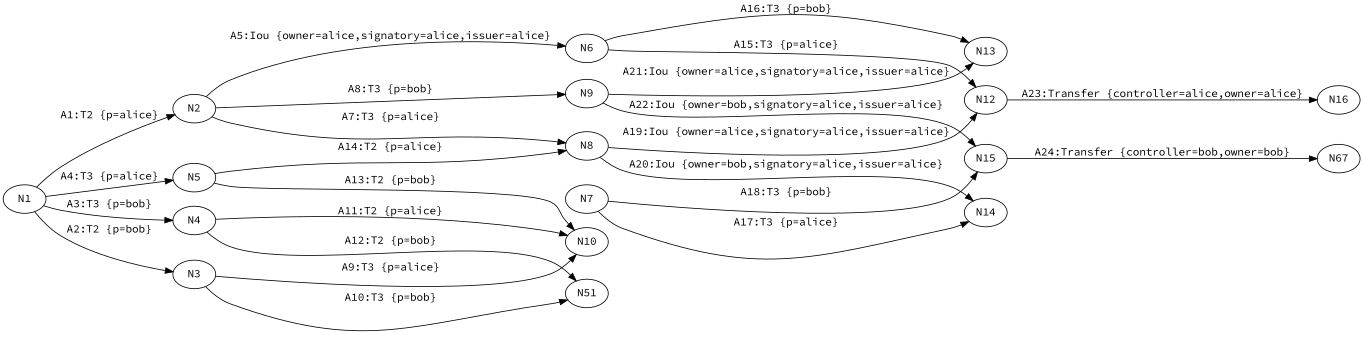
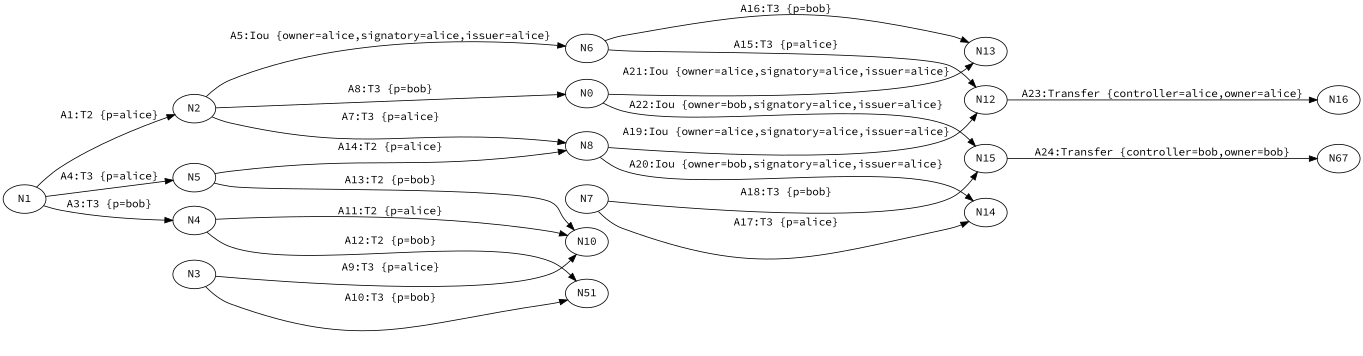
  digraph {
    fontname="Source Code Pro"
    rankdir=LR
    node [fontname="Source Code Pro"]
    edge [fontname="Source Code Pro"]
    N1
    N5
    N4
    N3
    N2
    N8
    N10
    n8 [label=N51]
-   N9
+   N9 [label=N0]
    N6
    N12
    N14
    N15
    N13
    N7
    N16
    n17 [label=N67]
    N1 -> N5 [label="A4:T3 {p=alice}"]
    N1 -> N4 [label="A3:T3 {p=bob}"]
-   N1 -> N3 [label="A2:T2 {p=bob}"]
    N1 -> N2 [label="A1:T2 {p=alice}"]
    N5 -> N8 [label="A14:T2 {p=alice}"]
    N5 -> N10 [label="A13:T2 {p=bob}"]
    N4 -> N10 [label="A11:T2 {p=alice}"]
    N4 -> n8 [label="A12:T2 {p=bob}"]
    N3 -> N10 [label="A9:T3 {p=alice}"]
    N3 -> n8 [label="A10:T3 {p=bob}"]
    N2 -> N8 [label="A7:T3 {p=alice}"]
    N2 -> N9 [label="A8:T3 {p=bob}"]
    N2 -> N6 [label="A5:Iou {owner=alice,signatory=alice,issuer=alice}"]
    N8 -> N12 [label="A19:Iou {owner=alice,signatory=alice,issuer=alice}"]
    N8 -> N14 [label="A20:Iou {owner=bob,signatory=alice,issuer=alice}"]
    N9 -> N15 [label="A22:Iou {owner=bob,signatory=alice,issuer=alice}"]
    N9 -> N13 [label="A21:Iou {owner=alice,signatory=alice,issuer=alice}"]
    N6 -> N12 [label="A15:T3 {p=alice}"]
    N6 -> N13 [label="A16:T3 {p=bob}"]
    N12 -> N16 [label="A23:Transfer {controller=alice,owner=alice}"]
    N15 -> n17 [label="A24:Transfer {controller=bob,owner=bob}"]
    N7 -> N14 [label="A17:T3 {p=alice}"]
    N7 -> N15 [label="A18:T3 {p=bob}"]
  }
